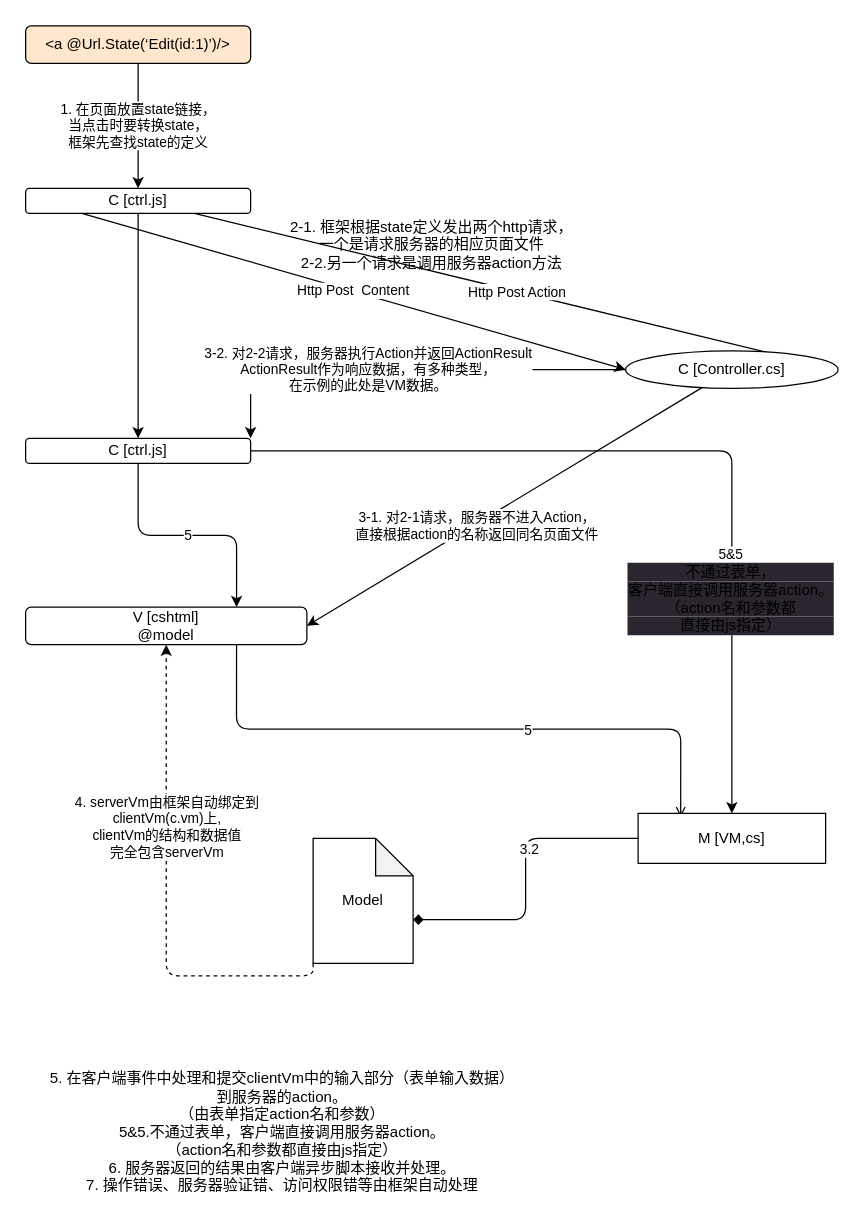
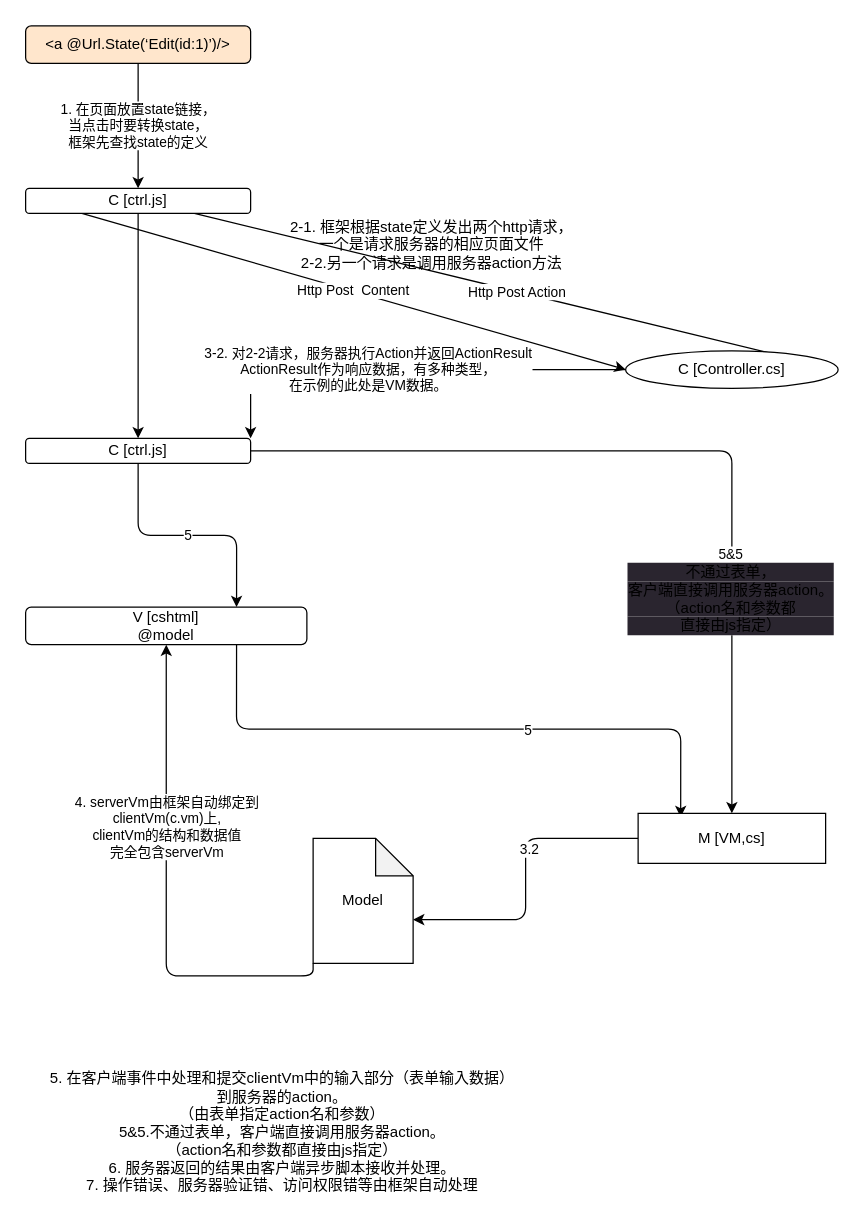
  <mxCell id="0" />
  <mxCell id="1" parent="0" />
  <mxCell id="2" value="1. 在页面放置state链接，&lt;br&gt;当点击时要转换state，&lt;br&gt;框架先查找state的定义" style="edgeStyle=none;html=1;entryX=0.5;entryY=0;entryDx=0;entryDy=0;" edge="1" parent="1" source="3" target="13"><mxGeometry relative="1" as="geometry"><mxPoint x="110" y="150" as="targetPoint" /></mxGeometry></mxCell>
  <mxCell id="3" value="&amp;lt;a @Url.State(‘Edit(id:1)’)/&amp;gt;" style="rounded=1;whiteSpace=wrap;html=1;fillColor=#ffe6cc;" vertex="1" parent="1"><mxGeometry x="20" y="20" width="180" height="30" as="geometry" /></mxCell>
  <mxCell id="4" value="Http Post Action" style="edgeStyle=none;html=1;exitX=0.75;exitY=1;exitDx=0;exitDy=0;entryX=1;entryY=0.5;entryDx=0;entryDy=0;" edge="1" parent="1" target="9"><mxGeometry relative="1" as="geometry"><mxPoint x="155" y="170" as="sourcePoint" /></mxGeometry></mxCell>
- <mxCell id="5" style="edgeStyle=none;html=1;entryX=1;entryY=0.5;entryDx=0;entryDy=0;" edge="1" parent="1" source="9" target="16"><mxGeometry relative="1" as="geometry" /></mxCell>
- <mxCell id="6" value="3-1. 对2-1请求，服务器不进入Action，&lt;br&gt;直接根据action的名称返回同名页面文件" style="edgeLabel;html=1;align=center;verticalAlign=middle;resizable=0;points=[];" vertex="1" connectable="0" parent="5"><mxGeometry x="0.145" y="1" relative="1" as="geometry"><mxPoint as="offset" /></mxGeometry></mxCell>
  <mxCell id="7" style="edgeStyle=orthogonalEdgeStyle;html=1;entryX=1;entryY=0;entryDx=0;entryDy=0;" edge="1" parent="1" source="9" target="20"><mxGeometry relative="1" as="geometry" /></mxCell>
  <mxCell id="8" value="3-2. 对2-2请求，服务器执行Action并返回ActionResult&lt;br&gt;ActionResult作为响应数据，有多种类型，&lt;br&gt;在示例的此处是VM数据。" style="edgeLabel;html=1;align=center;verticalAlign=middle;resizable=0;points=[];" vertex="1" connectable="0" parent="7"><mxGeometry x="0.166" y="-1" relative="1" as="geometry"><mxPoint as="offset" /></mxGeometry></mxCell>
  <mxCell id="9" value="C [Controller.cs]" style="ellipse;whiteSpace=wrap;html=1;" vertex="1" parent="1"><mxGeometry x="500" y="280" width="170" height="30" as="geometry" /></mxCell>
  <mxCell id="10" value="Http Post&amp;nbsp; Content" style="endArrow=classic;html=1;exitX=0.25;exitY=1;exitDx=0;exitDy=0;entryX=0;entryY=0.5;entryDx=0;entryDy=0;" edge="1" parent="1" target="9"><mxGeometry width="50" height="50" relative="1" as="geometry"><mxPoint x="65" y="170" as="sourcePoint" /><mxPoint x="190" y="180" as="targetPoint" /></mxGeometry></mxCell>
  <mxCell id="11" value="&lt;div&gt;2-1. 框架根据state定义发出两个http请求，一个是请求服务器的相应页面文件&lt;/div&gt;&lt;div&gt;2-2.另一个请求是调用服务器action方法&lt;/div&gt;" style="text;html=1;strokeColor=none;fillColor=none;align=center;verticalAlign=middle;whiteSpace=wrap;rounded=0;" vertex="1" parent="1"><mxGeometry x="230" y="180" width="230" height="30" as="geometry" /></mxCell>
  <mxCell id="12" style="edgeStyle=orthogonalEdgeStyle;html=1;exitX=0.5;exitY=1;exitDx=0;exitDy=0;entryX=0.5;entryY=0;entryDx=0;entryDy=0;" edge="1" parent="1" source="13" target="20"><mxGeometry relative="1" as="geometry" /></mxCell>
  <mxCell id="13" value="C [ctrl.js]" style="rounded=1;whiteSpace=wrap;html=1;" vertex="1" parent="1"><mxGeometry x="20" y="150" width="180" height="20" as="geometry" /></mxCell>
- <mxCell id="14" style="edgeStyle=orthogonalEdgeStyle;html=1;exitX=0.75;exitY=1;exitDx=0;exitDy=0;entryX=0.227;entryY=0.075;entryDx=0;entryDy=0;entryPerimeter=0;endArrow=open;" edge="1" parent="1" source="16" target="23"><mxGeometry relative="1" as="geometry" /></mxCell>
+ <mxCell id="14" style="edgeStyle=orthogonalEdgeStyle;html=1;exitX=0.75;exitY=1;exitDx=0;exitDy=0;entryX=0.227;entryY=0.075;entryDx=0;entryDy=0;entryPerimeter=0;" edge="1" parent="1" source="16" target="23"><mxGeometry relative="1" as="geometry" /></mxCell>
  <mxCell id="15" value="5" style="edgeLabel;html=1;align=center;verticalAlign=middle;resizable=0;points=[];" vertex="1" connectable="0" parent="14"><mxGeometry x="0.216" relative="1" as="geometry"><mxPoint y="1" as="offset" /></mxGeometry></mxCell>
  <mxCell id="16" value="V [cshtml]&lt;br&gt;@model" style="rounded=1;whiteSpace=wrap;html=1;" vertex="1" parent="1"><mxGeometry x="20" y="485" width="225" height="30" as="geometry" /></mxCell>
  <mxCell id="17" style="edgeStyle=orthogonalEdgeStyle;html=1;entryX=0.5;entryY=0;entryDx=0;entryDy=0;" edge="1" parent="1" source="20" target="23"><mxGeometry relative="1" as="geometry" /></mxCell>
  <mxCell id="18" value="5&amp;amp;5&lt;br&gt;&lt;div style=&quot;font-size: 12px; background-color: rgb(42, 37, 47);&quot;&gt;不通过表单，&lt;/div&gt;&lt;div style=&quot;font-size: 12px; background-color: rgb(42, 37, 47);&quot;&gt;客户端直接调用服务器action。&lt;/div&gt;&lt;div style=&quot;font-size: 12px; background-color: rgb(42, 37, 47);&quot;&gt;（action名和参数都&lt;/div&gt;&lt;div style=&quot;font-size: 12px; background-color: rgb(42, 37, 47);&quot;&gt;直接由js指定）&lt;/div&gt;" style="edgeLabel;html=1;align=center;verticalAlign=middle;resizable=0;points=[];" vertex="1" connectable="0" parent="17"><mxGeometry x="0.47" y="-2" relative="1" as="geometry"><mxPoint as="offset" /></mxGeometry></mxCell>
  <mxCell id="19" value="5" style="edgeStyle=orthogonalEdgeStyle;html=1;entryX=0.75;entryY=0;entryDx=0;entryDy=0;" edge="1" parent="1" source="20" target="16"><mxGeometry relative="1" as="geometry" /></mxCell>
  <mxCell id="20" value="C [ctrl.js]" style="rounded=1;whiteSpace=wrap;html=1;" vertex="1" parent="1"><mxGeometry x="20" y="350" width="180" height="20" as="geometry" /></mxCell>
- <mxCell id="21" style="edgeStyle=orthogonalEdgeStyle;html=1;exitX=0;exitY=0.5;exitDx=0;exitDy=0;entryX=0;entryY=0;entryDx=80;entryDy=65;entryPerimeter=0;endArrow=diamond;" edge="1" parent="1" source="23" target="27"><mxGeometry relative="1" as="geometry" /></mxCell>
+ <mxCell id="21" style="edgeStyle=orthogonalEdgeStyle;html=1;exitX=0;exitY=0.5;exitDx=0;exitDy=0;entryX=0;entryY=0;entryDx=80;entryDy=65;entryPerimeter=0;" edge="1" parent="1" source="23" target="27"><mxGeometry relative="1" as="geometry" /></mxCell>
  <mxCell id="22" value="3.2" style="edgeLabel;html=1;align=center;verticalAlign=middle;resizable=0;points=[];" vertex="1" connectable="0" parent="21"><mxGeometry x="-0.196" y="2" relative="1" as="geometry"><mxPoint as="offset" /></mxGeometry></mxCell>
  <mxCell id="23" value="M [VM,cs]" style="whiteSpace=wrap;html=1;rounded=0;" vertex="1" parent="1"><mxGeometry x="510" y="650" width="150" height="40" as="geometry" /></mxCell>
- <mxCell id="24" style="edgeStyle=orthogonalEdgeStyle;html=1;exitX=0;exitY=1;exitDx=0;exitDy=0;exitPerimeter=0;entryX=0.5;entryY=1;entryDx=0;entryDy=0;dashed=1;" edge="1" parent="1" source="27" target="16"><mxGeometry relative="1" as="geometry" /></mxCell>
+ <mxCell id="24" style="edgeStyle=orthogonalEdgeStyle;html=1;exitX=0;exitY=1;exitDx=0;exitDy=0;exitPerimeter=0;entryX=0.5;entryY=1;entryDx=0;entryDy=0;" edge="1" parent="1" source="27" target="16"><mxGeometry relative="1" as="geometry" /></mxCell>
  <mxCell id="25" value="4" style="edgeLabel;html=1;align=center;verticalAlign=middle;resizable=0;points=[];" vertex="1" connectable="0" parent="24"><mxGeometry x="0.286" y="1" relative="1" as="geometry"><mxPoint as="offset" /></mxGeometry></mxCell>
  <mxCell id="26" value="4. serverVm由框架自动绑定到&lt;br&gt;clientVm(c.vm)上, &lt;br&gt;clientVm的结构和数据值&lt;br&gt;完全包含serverVm" style="edgeLabel;html=1;align=center;verticalAlign=middle;resizable=0;points=[];" vertex="1" connectable="0" parent="24"><mxGeometry x="0.257" relative="1" as="geometry"><mxPoint as="offset" /></mxGeometry></mxCell>
  <mxCell id="27" value="Model" style="shape=note;whiteSpace=wrap;html=1;backgroundOutline=1;darkOpacity=0.05;" vertex="1" parent="1"><mxGeometry x="250" y="670" width="80" height="100" as="geometry" /></mxCell>
  <mxCell id="28" value="&lt;div&gt;5. 在客户端事件中处理和提交clientVm中的输入部分（表单输入数据）&lt;/div&gt;&lt;div&gt;到服务器的action。&lt;/div&gt;&lt;div&gt;（由表单指定action名和参数）&lt;/div&gt;&lt;div&gt;5&amp;amp;5.不通过表单，客户端直接调用服务器action。&lt;/div&gt;&lt;div&gt;（action名和参数都直接由js指定）&lt;/div&gt;&lt;div&gt;6. 服务器返回的结果由客户端异步脚本接收并处理。&lt;/div&gt;&lt;div&gt;7. 操作错误、服务器验证错、访问权限错等由框架自动处理&lt;/div&gt;" style="text;html=1;align=center;verticalAlign=middle;resizable=0;points=[];autosize=1;strokeColor=none;fillColor=none;" vertex="1" parent="1"><mxGeometry x="30" y="850" width="390" height="110" as="geometry" /></mxCell>
